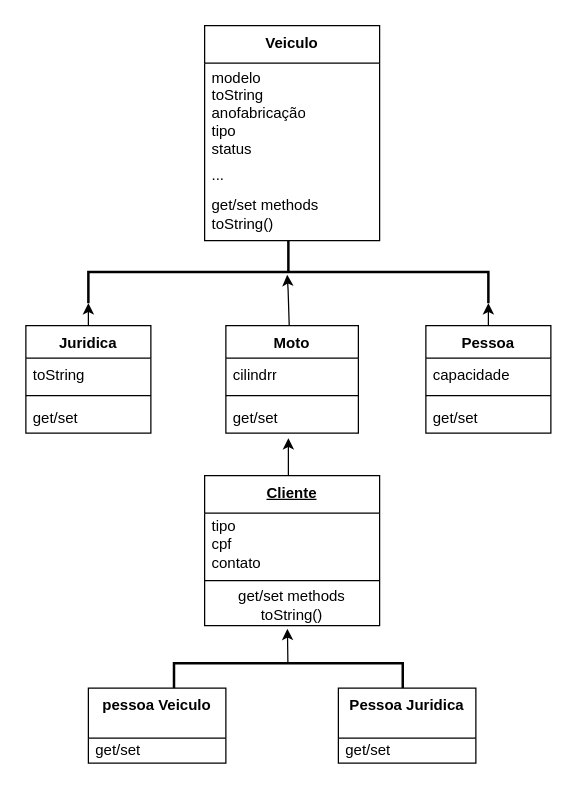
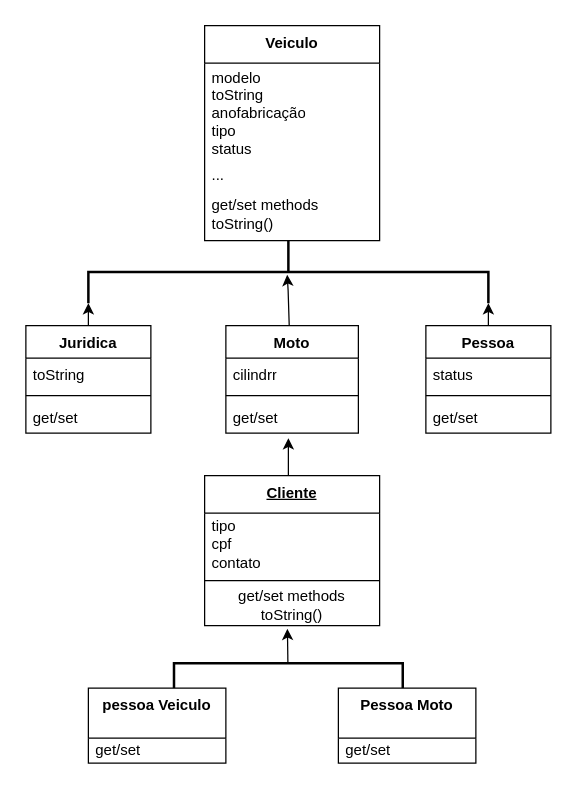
  <mxCell id="0" />
  <mxCell id="1" parent="0" />
  <mxCell id="2" value="&lt;b&gt;Veiculo&lt;/b&gt;" style="swimlane;fontStyle=0;align=center;verticalAlign=top;childLayout=stackLayout;horizontal=1;startSize=30;horizontalStack=0;resizeParent=1;resizeParentMax=0;resizeLast=0;collapsible=0;marginBottom=0;html=1;whiteSpace=wrap;" vertex="1" parent="1"><mxGeometry x="163" y="20" width="140" height="172" as="geometry" /></mxCell>
  <mxCell id="3" value="modelo&lt;div&gt;toString&lt;/div&gt;&lt;div&gt;anofabricação&lt;/div&gt;&lt;div&gt;tipo&lt;/div&gt;&lt;div&gt;status&lt;/div&gt;" style="text;html=1;strokeColor=none;fillColor=none;align=left;verticalAlign=middle;spacingLeft=4;spacingRight=4;overflow=hidden;rotatable=0;points=[[0,0.5],[1,0.5]];portConstraint=eastwest;whiteSpace=wrap;" vertex="1" parent="2"><mxGeometry y="30" width="140" height="80" as="geometry" /></mxCell>
  <mxCell id="4" value="..." style="text;html=1;strokeColor=none;fillColor=none;align=left;verticalAlign=middle;spacingLeft=4;spacingRight=4;overflow=hidden;rotatable=0;points=[[0,0.5],[1,0.5]];portConstraint=eastwest;whiteSpace=wrap;" vertex="1" parent="2"><mxGeometry y="110" width="140" height="20" as="geometry" /></mxCell>
  <mxCell id="5" value="get/set methods toString()" style="text;html=1;strokeColor=none;fillColor=none;align=left;verticalAlign=middle;spacingLeft=4;spacingRight=4;overflow=hidden;rotatable=0;points=[[0,0.5],[1,0.5]];portConstraint=eastwest;whiteSpace=wrap;" vertex="1" parent="2"><mxGeometry y="130" width="140" height="42" as="geometry" /></mxCell>
  <mxCell id="6" value="Juridica" style="swimlane;fontStyle=1;align=center;verticalAlign=top;childLayout=stackLayout;horizontal=1;startSize=26;horizontalStack=0;resizeParent=1;resizeParentMax=0;resizeLast=0;collapsible=1;marginBottom=0;whiteSpace=wrap;html=1;" vertex="1" parent="1"><mxGeometry x="20" y="260" width="100" height="86" as="geometry" /></mxCell>
  <mxCell id="7" value="toString" style="text;strokeColor=none;fillColor=none;align=left;verticalAlign=top;spacingLeft=4;spacingRight=4;overflow=hidden;rotatable=0;points=[[0,0.5],[1,0.5]];portConstraint=eastwest;whiteSpace=wrap;html=1;" vertex="1" parent="6"><mxGeometry y="26" width="100" height="26" as="geometry" /></mxCell>
  <mxCell id="8" value="" style="line;strokeWidth=1;fillColor=none;align=left;verticalAlign=middle;spacingTop=-1;spacingLeft=3;spacingRight=3;rotatable=0;labelPosition=right;points=[];portConstraint=eastwest;strokeColor=inherit;" vertex="1" parent="6"><mxGeometry y="52" width="100" height="8" as="geometry" /></mxCell>
  <mxCell id="9" value="get/set&lt;div&gt;&lt;br&gt;&lt;/div&gt;" style="text;strokeColor=none;fillColor=none;align=left;verticalAlign=top;spacingLeft=4;spacingRight=4;overflow=hidden;rotatable=0;points=[[0,0.5],[1,0.5]];portConstraint=eastwest;whiteSpace=wrap;html=1;" vertex="1" parent="6"><mxGeometry y="60" width="100" height="26" as="geometry" /></mxCell>
  <mxCell id="10" value="Moto" style="swimlane;fontStyle=1;align=center;verticalAlign=top;childLayout=stackLayout;horizontal=1;startSize=26;horizontalStack=0;resizeParent=1;resizeParentMax=0;resizeLast=0;collapsible=1;marginBottom=0;whiteSpace=wrap;html=1;" vertex="1" parent="1"><mxGeometry x="180" y="260" width="106" height="86" as="geometry" /></mxCell>
  <mxCell id="11" value="cilindrr" style="text;strokeColor=none;fillColor=none;align=left;verticalAlign=top;spacingLeft=4;spacingRight=4;overflow=hidden;rotatable=0;points=[[0,0.5],[1,0.5]];portConstraint=eastwest;whiteSpace=wrap;html=1;" vertex="1" parent="10"><mxGeometry y="26" width="106" height="26" as="geometry" /></mxCell>
  <mxCell id="12" value="" style="line;strokeWidth=1;fillColor=none;align=left;verticalAlign=middle;spacingTop=-1;spacingLeft=3;spacingRight=3;rotatable=0;labelPosition=right;points=[];portConstraint=eastwest;strokeColor=inherit;" vertex="1" parent="10"><mxGeometry y="52" width="106" height="8" as="geometry" /></mxCell>
  <mxCell id="13" value="get/set&lt;div&gt;&lt;br&gt;&lt;/div&gt;" style="text;strokeColor=none;fillColor=none;align=left;verticalAlign=top;spacingLeft=4;spacingRight=4;overflow=hidden;rotatable=0;points=[[0,0.5],[1,0.5]];portConstraint=eastwest;whiteSpace=wrap;html=1;" vertex="1" parent="10"><mxGeometry y="60" width="106" height="26" as="geometry" /></mxCell>
  <mxCell id="14" value="Pessoa" style="swimlane;fontStyle=1;align=center;verticalAlign=top;childLayout=stackLayout;horizontal=1;startSize=26;horizontalStack=0;resizeParent=1;resizeParentMax=0;resizeLast=0;collapsible=1;marginBottom=0;whiteSpace=wrap;html=1;" vertex="1" parent="1"><mxGeometry x="340" y="260" width="100" height="86" as="geometry" /></mxCell>
- <mxCell id="15" value="capacidade" style="text;strokeColor=none;fillColor=none;align=left;verticalAlign=top;spacingLeft=4;spacingRight=4;overflow=hidden;rotatable=0;points=[[0,0.5],[1,0.5]];portConstraint=eastwest;whiteSpace=wrap;html=1;" vertex="1" parent="14"><mxGeometry y="26" width="100" height="26" as="geometry" /></mxCell>
+ <mxCell id="15" value="status" style="text;strokeColor=none;fillColor=none;align=left;verticalAlign=top;spacingLeft=4;spacingRight=4;overflow=hidden;rotatable=0;points=[[0,0.5],[1,0.5]];portConstraint=eastwest;whiteSpace=wrap;html=1;" vertex="1" parent="14"><mxGeometry y="26" width="100" height="26" as="geometry" /></mxCell>
  <mxCell id="16" value="" style="line;strokeWidth=1;fillColor=none;align=left;verticalAlign=middle;spacingTop=-1;spacingLeft=3;spacingRight=3;rotatable=0;labelPosition=right;points=[];portConstraint=eastwest;strokeColor=inherit;" vertex="1" parent="14"><mxGeometry y="52" width="100" height="8" as="geometry" /></mxCell>
  <mxCell id="17" value="get/set" style="text;strokeColor=none;fillColor=none;align=left;verticalAlign=top;spacingLeft=4;spacingRight=4;overflow=hidden;rotatable=0;points=[[0,0.5],[1,0.5]];portConstraint=eastwest;whiteSpace=wrap;html=1;" vertex="1" parent="14"><mxGeometry y="60" width="100" height="26" as="geometry" /></mxCell>
  <mxCell id="18" value="" style="strokeWidth=2;html=1;shape=mxgraph.flowchart.annotation_2;align=left;labelPosition=right;pointerEvents=1;direction=south;" vertex="1" parent="1"><mxGeometry x="70" y="192" width="320" height="50" as="geometry" /></mxCell>
  <mxCell id="19" style="edgeStyle=orthogonalEdgeStyle;rounded=0;orthogonalLoop=1;jettySize=auto;html=1;exitX=0.5;exitY=0;exitDx=0;exitDy=0;entryX=1;entryY=0;entryDx=0;entryDy=0;entryPerimeter=0;" edge="1" parent="1" source="14" target="18"><mxGeometry relative="1" as="geometry" /></mxCell>
  <mxCell id="20" style="edgeStyle=orthogonalEdgeStyle;rounded=0;orthogonalLoop=1;jettySize=auto;html=1;exitX=0.5;exitY=0;exitDx=0;exitDy=0;entryX=1;entryY=1;entryDx=0;entryDy=0;entryPerimeter=0;" edge="1" parent="1" source="6" target="18"><mxGeometry relative="1" as="geometry" /></mxCell>
  <mxCell id="21" style="edgeStyle=orthogonalEdgeStyle;rounded=0;orthogonalLoop=1;jettySize=auto;html=1;exitX=1;exitY=0.5;exitDx=0;exitDy=0;exitPerimeter=0;" edge="1" parent="1" source="18" target="18"><mxGeometry relative="1" as="geometry" /></mxCell>
  <mxCell id="22" style="edgeStyle=orthogonalEdgeStyle;rounded=0;orthogonalLoop=1;jettySize=auto;html=1;exitX=1;exitY=0.5;exitDx=0;exitDy=0;exitPerimeter=0;" edge="1" parent="1" source="18" target="18"><mxGeometry relative="1" as="geometry" /></mxCell>
  <mxCell id="23" value="&lt;b&gt;Cliente&lt;/b&gt;" style="swimlane;fontStyle=4;align=center;verticalAlign=top;childLayout=stackLayout;horizontal=1;startSize=30;horizontalStack=0;resizeParent=1;resizeParentMax=0;resizeLast=0;collapsible=0;marginBottom=0;html=1;whiteSpace=wrap;" vertex="1" parent="1"><mxGeometry x="163" y="380" width="140" height="120" as="geometry" /></mxCell>
  <mxCell id="24" value="tipo&lt;div&gt;cpf&lt;/div&gt;&lt;div&gt;contato&lt;/div&gt;" style="html=1;strokeColor=none;fillColor=none;align=left;verticalAlign=middle;spacingLeft=4;spacingRight=4;rotatable=0;points=[[0,0.5],[1,0.5]];resizeWidth=1;whiteSpace=wrap;" vertex="1" parent="23"><mxGeometry y="30" width="140" height="50" as="geometry" /></mxCell>
  <mxCell id="25" value="" style="line;strokeWidth=1;fillColor=none;align=left;verticalAlign=middle;spacingTop=-1;spacingLeft=3;spacingRight=3;rotatable=0;labelPosition=right;points=[];portConstraint=eastwest;" vertex="1" parent="23"><mxGeometry y="80" width="140" height="8" as="geometry" /></mxCell>
  <mxCell id="26" value="get/set methods toString()" style="html=1;strokeColor=none;fillColor=none;align=center;verticalAlign=middle;spacingLeft=4;spacingRight=4;rotatable=0;points=[[0,0.5],[1,0.5]];resizeWidth=1;whiteSpace=wrap;" vertex="1" parent="23"><mxGeometry y="88" width="140" height="32" as="geometry" /></mxCell>
  <mxCell id="27" value="" style="endArrow=classic;html=1;rounded=0;exitX=3.76;exitY=0.5;exitDx=0;exitDy=0;exitPerimeter=0;" edge="1" parent="1" source="18"><mxGeometry width="50" height="50" relative="1" as="geometry"><mxPoint x="233" y="380" as="sourcePoint" /><mxPoint x="230" y="350" as="targetPoint" /></mxGeometry></mxCell>
  <mxCell id="28" value="" style="endArrow=classic;html=1;rounded=0;entryX=0.546;entryY=0.503;entryDx=0;entryDy=0;entryPerimeter=0;exitX=0.48;exitY=-0.021;exitDx=0;exitDy=0;exitPerimeter=0;" edge="1" parent="1" target="18"><mxGeometry width="50" height="50" relative="1" as="geometry"><mxPoint x="230.68" y="260.004" as="sourcePoint" /><mxPoint x="229.32" y="220.46" as="targetPoint" /><Array as="points"><mxPoint x="229.8" y="231.81" /></Array></mxGeometry></mxCell>
  <mxCell id="29" value="" style="strokeWidth=2;html=1;shape=mxgraph.flowchart.annotation_1;align=left;pointerEvents=1;direction=south;" vertex="1" parent="1"><mxGeometry x="138.5" y="530" width="183" height="20" as="geometry" /></mxCell>
  <mxCell id="30" value="&lt;b&gt;pessoa Veiculo&lt;/b&gt;" style="swimlane;fontStyle=0;align=center;verticalAlign=top;childLayout=stackLayout;horizontal=1;startSize=40;horizontalStack=0;resizeParent=1;resizeParentMax=0;resizeLast=0;collapsible=0;marginBottom=0;html=1;whiteSpace=wrap;" vertex="1" parent="1"><mxGeometry x="70" y="550" width="110" height="60" as="geometry" /></mxCell>
  <mxCell id="31" value="get/set" style="text;html=1;strokeColor=none;fillColor=none;align=left;verticalAlign=middle;spacingLeft=4;spacingRight=4;overflow=hidden;rotatable=0;points=[[0,0.5],[1,0.5]];portConstraint=eastwest;whiteSpace=wrap;" vertex="1" parent="30"><mxGeometry y="40" width="110" height="20" as="geometry" /></mxCell>
- <mxCell id="32" value="&lt;b&gt;Pessoa Juridica&lt;/b&gt;" style="swimlane;fontStyle=0;align=center;verticalAlign=top;childLayout=stackLayout;horizontal=1;startSize=40;horizontalStack=0;resizeParent=1;resizeParentMax=0;resizeLast=0;collapsible=0;marginBottom=0;html=1;whiteSpace=wrap;" vertex="1" parent="1"><mxGeometry x="270" y="550" width="110" height="60" as="geometry" /></mxCell>
+ <mxCell id="32" value="&lt;b&gt;Pessoa Moto&lt;/b&gt;" style="swimlane;fontStyle=0;align=center;verticalAlign=top;childLayout=stackLayout;horizontal=1;startSize=40;horizontalStack=0;resizeParent=1;resizeParentMax=0;resizeLast=0;collapsible=0;marginBottom=0;html=1;whiteSpace=wrap;" vertex="1" parent="1"><mxGeometry x="270" y="550" width="110" height="60" as="geometry" /></mxCell>
  <mxCell id="33" value="get/set" style="text;html=1;strokeColor=none;fillColor=none;align=left;verticalAlign=middle;spacingLeft=4;spacingRight=4;overflow=hidden;rotatable=0;points=[[0,0.5],[1,0.5]];portConstraint=eastwest;whiteSpace=wrap;" vertex="1" parent="32"><mxGeometry y="40" width="110" height="20" as="geometry" /></mxCell>
  <mxCell id="34" value="" style="endArrow=classic;html=1;rounded=0;entryX=0.473;entryY=1.079;entryDx=0;entryDy=0;entryPerimeter=0;exitX=-0.119;exitY=0.522;exitDx=0;exitDy=0;exitPerimeter=0;" edge="1" parent="1" target="26"><mxGeometry width="50" height="50" relative="1" as="geometry"><mxPoint x="229.634" y="530" as="sourcePoint" /><mxPoint x="230.36" y="503.756" as="targetPoint" /></mxGeometry></mxCell>
